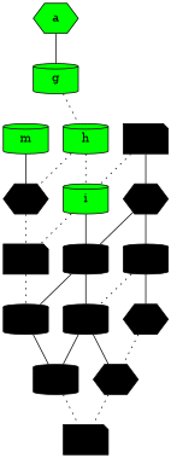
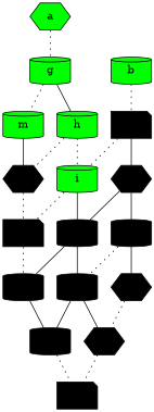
  graph {
    node [fillcolor=black shape=cylinder style=filled]
    edge [style=dotted]
    a [fillcolor=green shape=hexagon]
    g [fillcolor=green]
+   b [fillcolor=green]
    c [shape=note]
    h [fillcolor=green]
    m [fillcolor=green]
    d [shape=hexagon]
    i [fillcolor=green]
    n [shape=hexagon]
    e
    j
    o [shape=note]
    f [shape=hexagon]
    k
    p
    l [shape=hexagon]
    q
    r [shape=note]
-   a -- g [style=solid]
-   g -- h
+   a -- g
+   g -- h [style=solid]
+   g -- m
+   b -- c
    c -- d [style=solid]
    c -- i
    h -- i
    h -- n
    m -- n [style=solid]
    d -- e [style=solid]
    d -- j [style=solid]
    i -- j [style=solid]
    i -- o
    n -- o
    e -- f [style=solid]
    e -- k
    j -- k [style=solid]
    j -- p [style=solid]
    o -- p
    f -- l
    k -- l [style=solid]
    k -- q [style=solid]
    p -- q [style=solid]
    l -- r
    q -- r
  }
